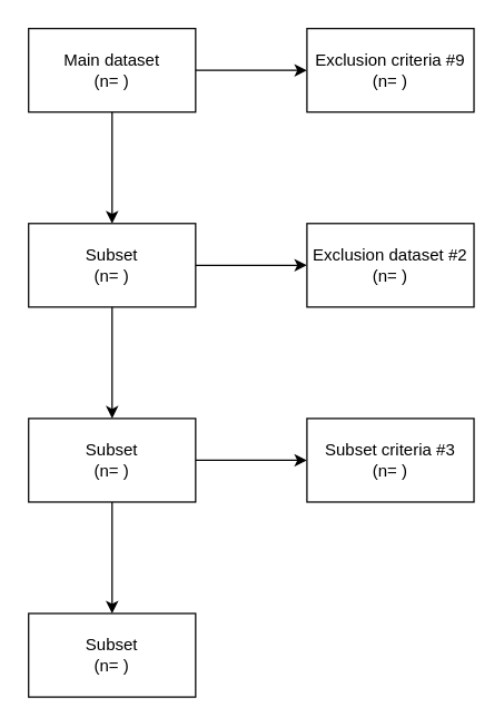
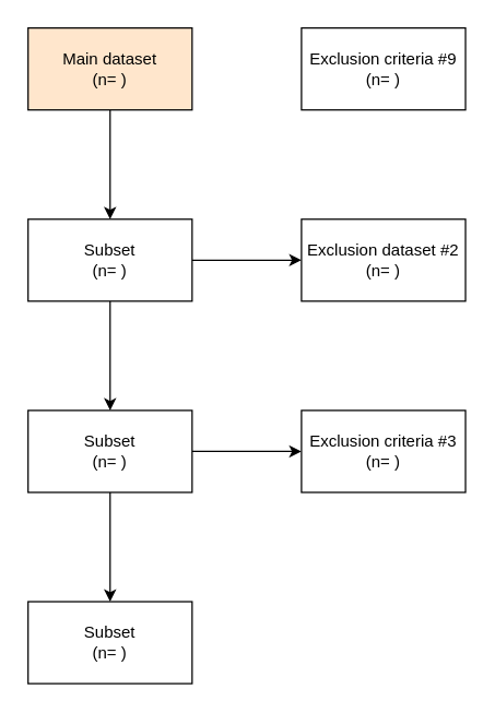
  <mxCell id="0" />
  <mxCell id="1" parent="0" />
  <mxCell id="2" value="" style="edgeStyle=orthogonalEdgeStyle;rounded=0;orthogonalLoop=1;jettySize=auto;html=1;" edge="1" parent="1" source="4" target="8"><mxGeometry relative="1" as="geometry" /></mxCell>
- <mxCell id="3" value="" style="edgeStyle=orthogonalEdgeStyle;rounded=0;orthogonalLoop=1;jettySize=auto;html=1;" edge="1" parent="1" source="4" target="5"><mxGeometry relative="1" as="geometry" /></mxCell>
- <mxCell id="4" value="Main dataset&lt;br&gt;(n= )" style="rounded=0;whiteSpace=wrap;html=1;" vertex="1" parent="1"><mxGeometry x="20" y="20" width="120" height="60" as="geometry" /></mxCell>
+ <mxCell id="4" value="Main dataset&lt;br&gt;(n= )" style="rounded=0;whiteSpace=wrap;html=1;fillColor=#ffe6cc;" vertex="1" parent="1"><mxGeometry x="20" y="20" width="120" height="60" as="geometry" /></mxCell>
  <mxCell id="5" value="Exclusion criteria #9&lt;br&gt;(n= )" style="rounded=0;whiteSpace=wrap;html=1;" vertex="1" parent="1"><mxGeometry x="220" y="20" width="120" height="60" as="geometry" /></mxCell>
  <mxCell id="6" value="" style="edgeStyle=orthogonalEdgeStyle;rounded=0;orthogonalLoop=1;jettySize=auto;html=1;" edge="1" parent="1" source="8" target="12"><mxGeometry relative="1" as="geometry" /></mxCell>
  <mxCell id="7" value="" style="edgeStyle=orthogonalEdgeStyle;rounded=0;orthogonalLoop=1;jettySize=auto;html=1;" edge="1" parent="1" source="8" target="9"><mxGeometry relative="1" as="geometry" /></mxCell>
  <mxCell id="8" value="Subset&lt;br&gt;(n= )" style="rounded=0;whiteSpace=wrap;html=1;" vertex="1" parent="1"><mxGeometry x="20" y="160" width="120" height="60" as="geometry" /></mxCell>
  <mxCell id="9" value="&lt;span style=&quot;white-space: normal&quot;&gt;Exclusion dataset #2&lt;/span&gt;&lt;br style=&quot;white-space: normal&quot;&gt;&lt;span style=&quot;white-space: normal&quot;&gt;(n= )&lt;/span&gt;" style="rounded=0;whiteSpace=wrap;html=1;" vertex="1" parent="1"><mxGeometry x="220" y="160" width="120" height="60" as="geometry" /></mxCell>
  <mxCell id="10" value="" style="edgeStyle=orthogonalEdgeStyle;rounded=0;orthogonalLoop=1;jettySize=auto;html=1;" edge="1" parent="1" source="12" target="14"><mxGeometry relative="1" as="geometry" /></mxCell>
  <mxCell id="11" value="" style="edgeStyle=orthogonalEdgeStyle;rounded=0;orthogonalLoop=1;jettySize=auto;html=1;" edge="1" parent="1" source="12" target="13"><mxGeometry relative="1" as="geometry" /></mxCell>
  <mxCell id="12" value="&lt;span style=&quot;white-space: normal&quot;&gt;Subset&lt;/span&gt;&lt;br style=&quot;white-space: normal&quot;&gt;&lt;span style=&quot;white-space: normal&quot;&gt;(n= )&lt;/span&gt;" style="rounded=0;whiteSpace=wrap;html=1;" vertex="1" parent="1"><mxGeometry x="20" y="300" width="120" height="60" as="geometry" /></mxCell>
- <mxCell id="13" value="&lt;span style=&quot;white-space: normal&quot;&gt;Subset criteria #3&lt;/span&gt;&lt;br style=&quot;white-space: normal&quot;&gt;&lt;span style=&quot;white-space: normal&quot;&gt;(n= )&lt;/span&gt;" style="rounded=0;whiteSpace=wrap;html=1;" vertex="1" parent="1"><mxGeometry x="220" y="300" width="120" height="60" as="geometry" /></mxCell>
+ <mxCell id="13" value="&lt;span style=&quot;white-space: normal&quot;&gt;Exclusion criteria #3&lt;/span&gt;&lt;br style=&quot;white-space: normal&quot;&gt;&lt;span style=&quot;white-space: normal&quot;&gt;(n= )&lt;/span&gt;" style="rounded=0;whiteSpace=wrap;html=1;" vertex="1" parent="1"><mxGeometry x="220" y="300" width="120" height="60" as="geometry" /></mxCell>
  <mxCell id="14" value="&lt;span style=&quot;white-space: normal&quot;&gt;Subset&lt;/span&gt;&lt;br style=&quot;white-space: normal&quot;&gt;&lt;span style=&quot;white-space: normal&quot;&gt;(n= )&lt;/span&gt;" style="rounded=0;whiteSpace=wrap;html=1;" vertex="1" parent="1"><mxGeometry x="20" y="440" width="120" height="60" as="geometry" /></mxCell>
